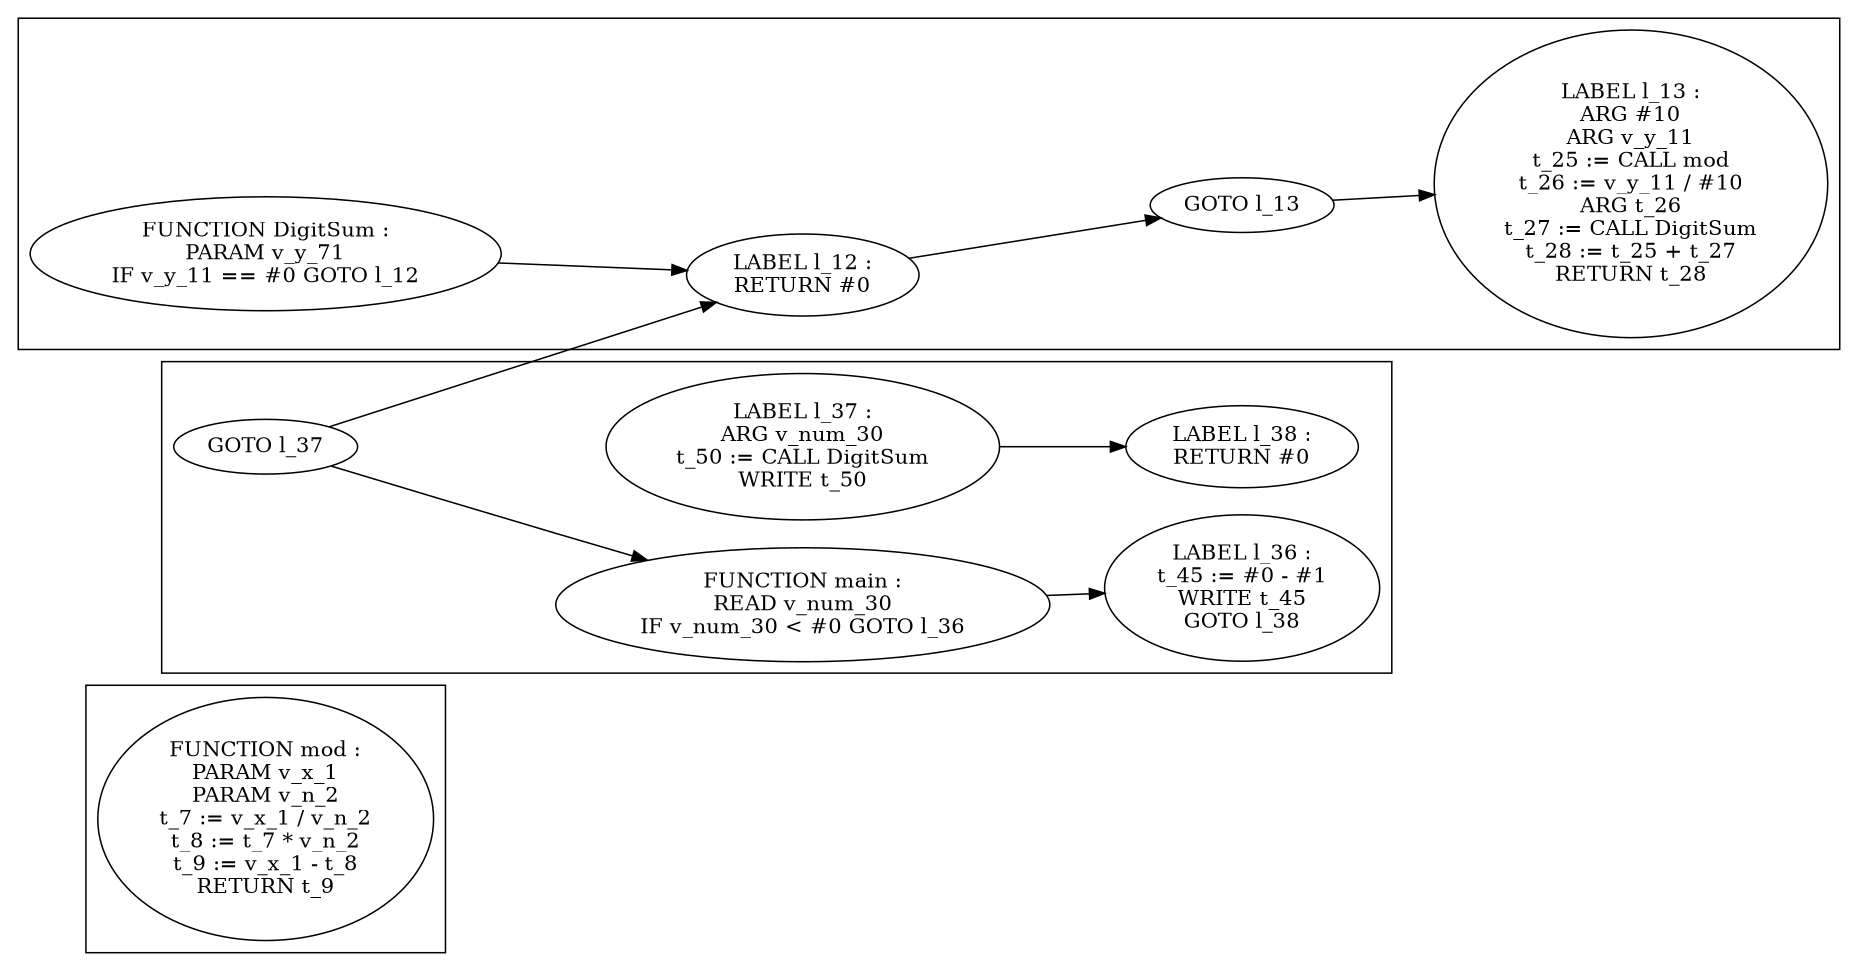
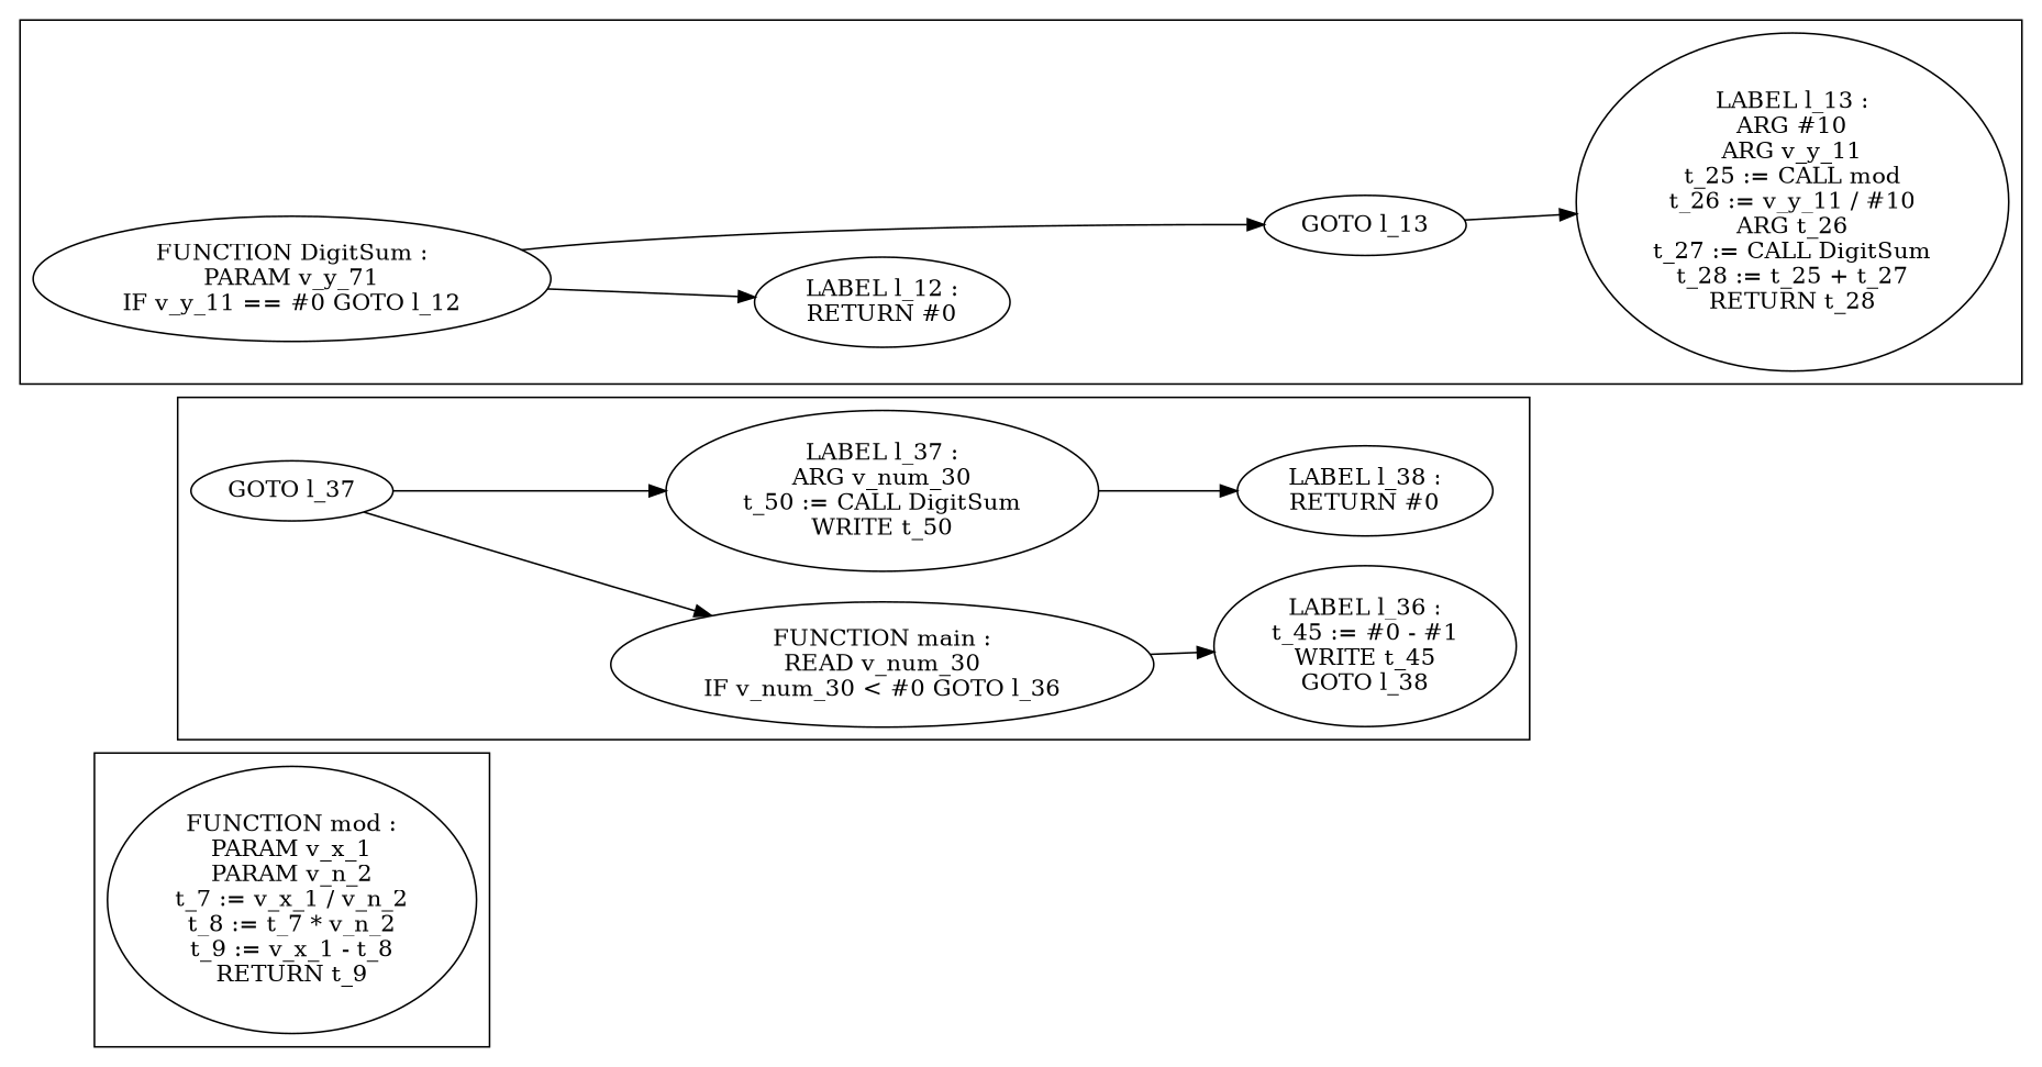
  digraph {
    rankdir=LR
    n1 [label="FUNCTION mod :\nPARAM v_x_1\nPARAM v_n_2\nt_7 := v_x_1 / v_n_2\nt_8 := t_7 * v_n_2\nt_9 := v_x_1 - t_8\nRETURN t_9\n"]
    n2 [label="FUNCTION DigitSum :\nPARAM v_y_71\nIF v_y_11 == #0 GOTO l_12\n"]
    n3 [label="GOTO l_13\n"]
    n4 [label="LABEL l_12 :\nRETURN #0\n"]
    n5 [label="LABEL l_13 :\nARG #10\nARG v_y_11\nt_25 := CALL mod\nt_26 := v_y_11 / #10\nARG t_26\nt_27 := CALL DigitSum\nt_28 := t_25 + t_27\nRETURN t_28\n"]
    n6 [label="FUNCTION main :\nREAD v_num_30\nIF v_num_30 < #0 GOTO l_36\n"]
    n7 [label="GOTO l_37\n"]
    n8 [label="LABEL l_36 :\nt_45 := #0 - #1\nWRITE t_45\nGOTO l_38\n"]
    n9 [label="LABEL l_37 :\nARG v_num_30\nt_50 := CALL DigitSum\nWRITE t_50\n"]
    n10 [label="LABEL l_38 :\nRETURN #0\n"]
    subgraph cluster_1 {
      n1
    }
    subgraph cluster_2 {
      n2
      n3
      n4
      n5
    }
    subgraph cluster_3 {
      n6
      n7
      n8
      n9
      n10
    }
-   n4 -> n3
+   n2 -> n3
    n2 -> n4
    n3 -> n5
    n6 -> n8
    n7 -> n6
-   n7 -> n4
+   n7 -> n9
    n9 -> n10
  }
